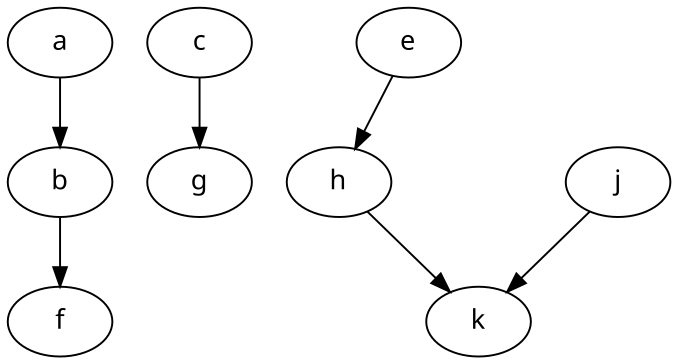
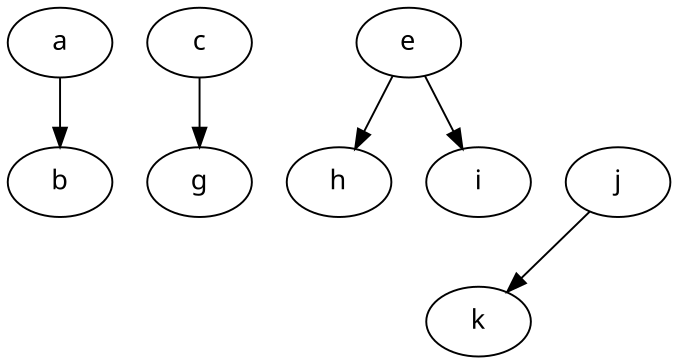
  digraph {
    fontname="Noto Sans"
    node [Processor=1 Start=14 Weight=4 fontname="Noto Sans"]
    edge [Weight=6 fontname="Noto Sans"]
    a [Start=0 Weight=2]
    b [Start=2]
-   f [Processor=2 Start=18 Weight=3]
    c [Processor=2 Start=4]
    g [Processor=2 Start=12 Weight=2]
    e [Processor=2 Start=8]
    h [Weight=5]
+   i [Processor=2]
    j [Start=6 Weight=3]
    k [Start=19 Weight=2]
    a -> b
-   b -> f [Weight=4]
    c -> g [Weight=2]
    e -> h [Weight=2]
-   h -> k [Weight=3]
+   e -> i [Weight=3]
    j -> k
  }
